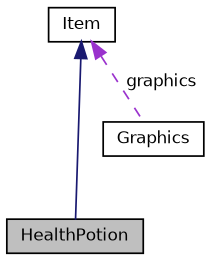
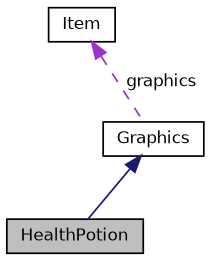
  digraph {
    node [color=black fillcolor=white fontname=Helvetica fontsize=10 shape=record style=filled]
    edge [dir=back fontname=Helvetica fontsize=10 labelfontname=Helvetica labelfontsize=10]
    n1 [fillcolor=grey75 fontcolor=black height=0.2 label=HealthPotion width=0.4]
    n2 [height=0.2 label=Item width=0.4]
    n3 [height=0.2 label=Graphics width=0.4]
-   n2 -> n1 [color=midnightblue style=solid]
+   n3 -> n1 [color=midnightblue style=solid]
    n2 -> n3 [color=darkorchid3 label=" graphics" style=dashed]
  }
